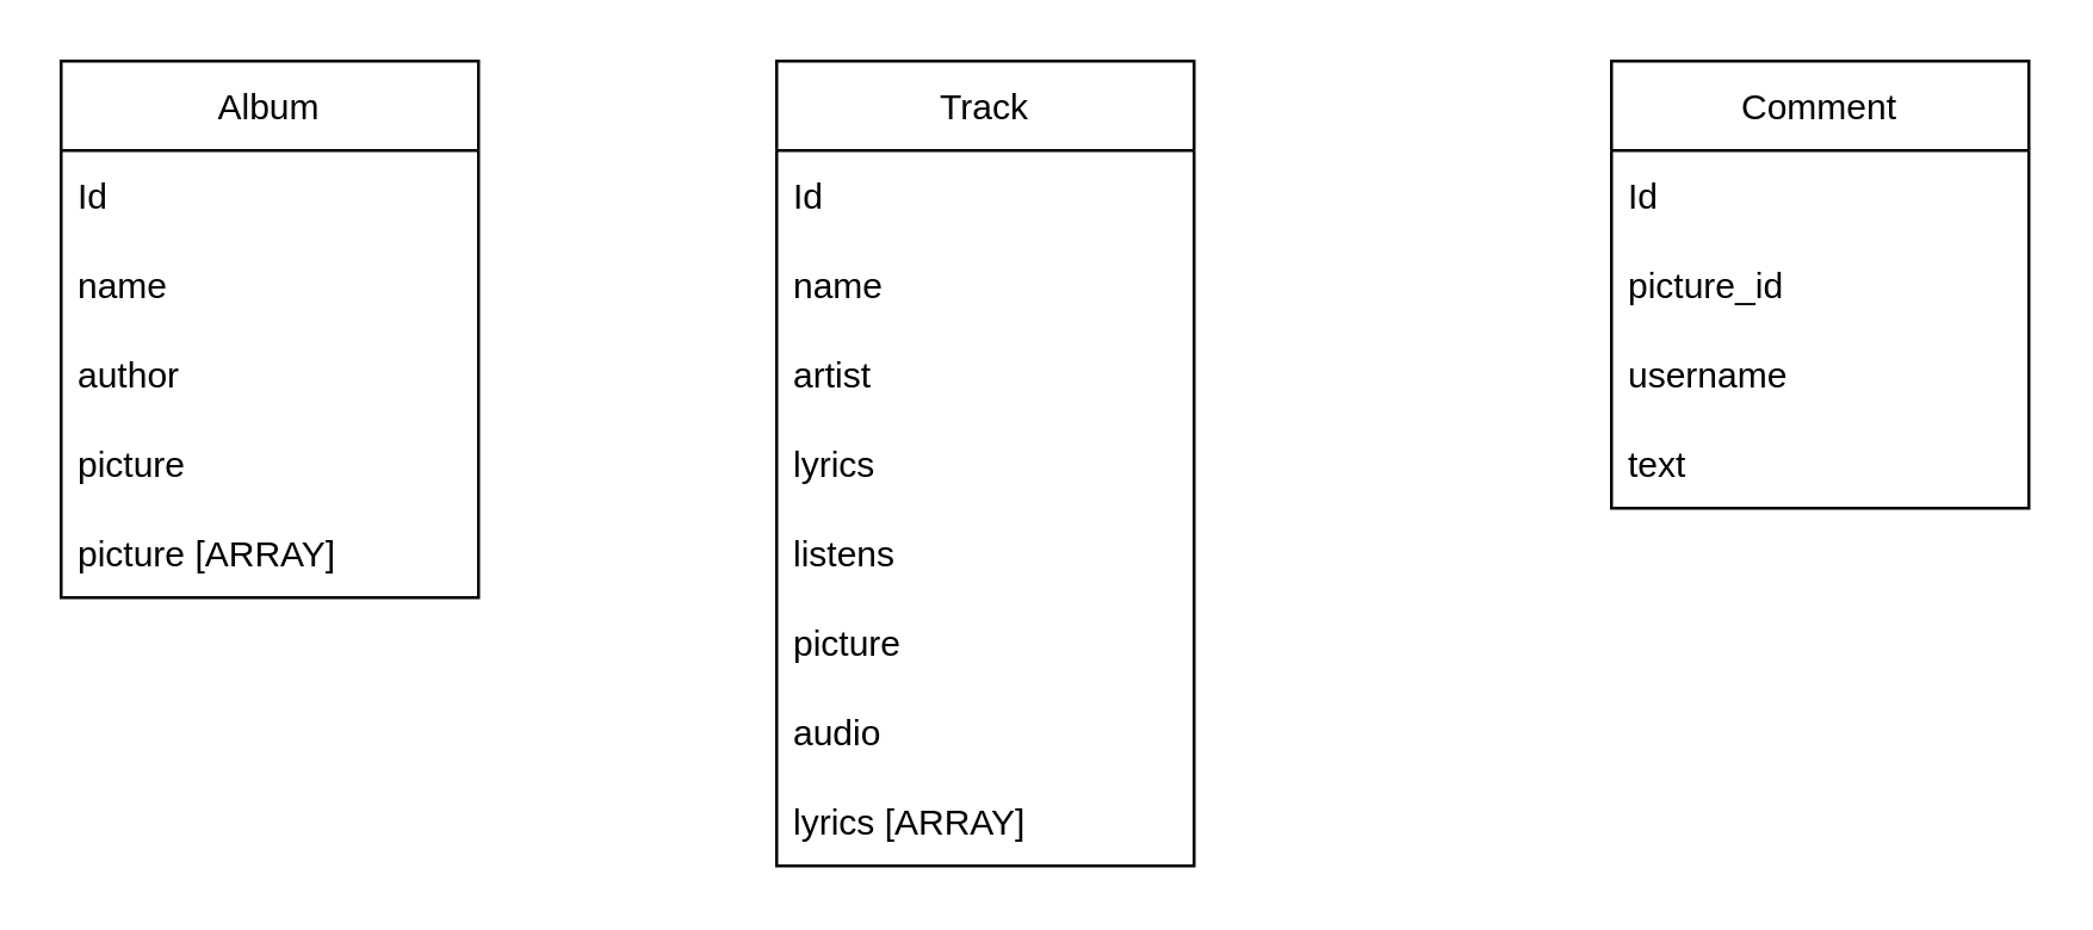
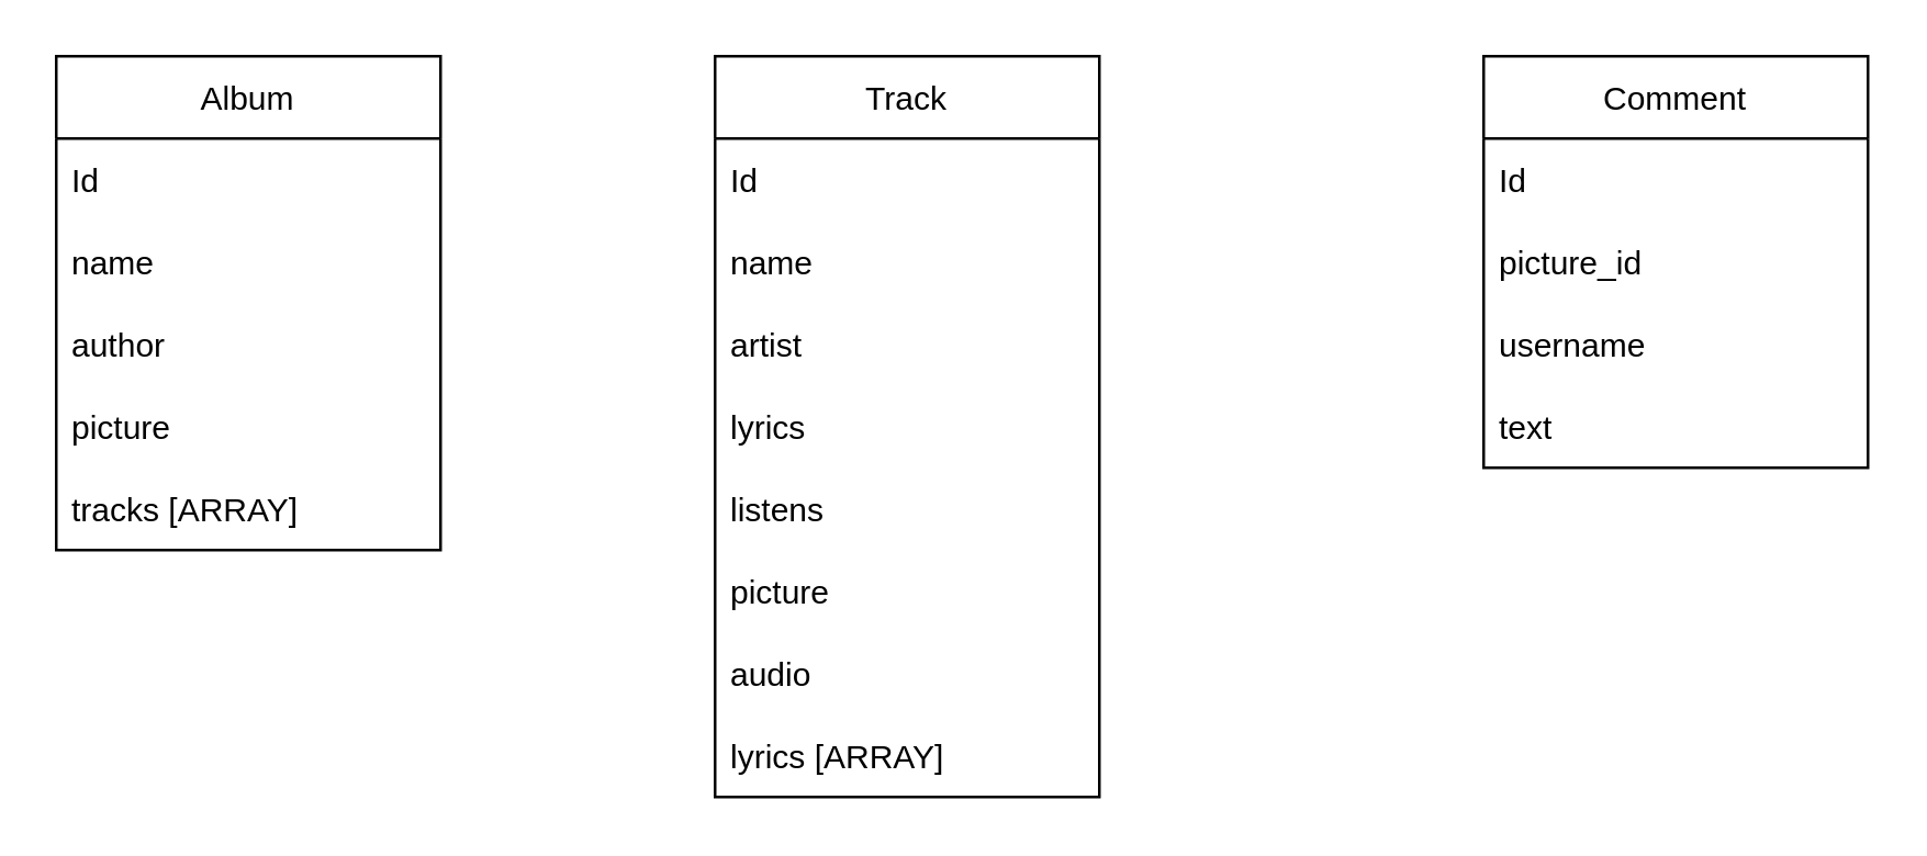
  <mxCell id="0" />
  <mxCell id="1" parent="0" />
  <mxCell id="2" value="Track" style="swimlane;fontStyle=0;childLayout=stackLayout;horizontal=1;startSize=30;horizontalStack=0;resizeParent=1;resizeParentMax=0;resizeLast=0;collapsible=1;marginBottom=0;" vertex="1" parent="1"><mxGeometry x="260" y="20" width="140" height="270" as="geometry" /></mxCell>
  <mxCell id="3" value="Id" style="text;strokeColor=none;fillColor=none;align=left;verticalAlign=middle;spacingLeft=4;spacingRight=4;overflow=hidden;points=[[0,0.5],[1,0.5]];portConstraint=eastwest;rotatable=0;" vertex="1" parent="2"><mxGeometry y="30" width="140" height="30" as="geometry" /></mxCell>
  <mxCell id="4" value="name" style="text;strokeColor=none;fillColor=none;align=left;verticalAlign=middle;spacingLeft=4;spacingRight=4;overflow=hidden;points=[[0,0.5],[1,0.5]];portConstraint=eastwest;rotatable=0;" vertex="1" parent="2"><mxGeometry y="60" width="140" height="30" as="geometry" /></mxCell>
  <mxCell id="5" value="artist" style="text;strokeColor=none;fillColor=none;align=left;verticalAlign=middle;spacingLeft=4;spacingRight=4;overflow=hidden;points=[[0,0.5],[1,0.5]];portConstraint=eastwest;rotatable=0;" vertex="1" parent="2"><mxGeometry y="90" width="140" height="30" as="geometry" /></mxCell>
  <mxCell id="6" value="lyrics" style="text;strokeColor=none;fillColor=none;align=left;verticalAlign=middle;spacingLeft=4;spacingRight=4;overflow=hidden;points=[[0,0.5],[1,0.5]];portConstraint=eastwest;rotatable=0;" vertex="1" parent="2"><mxGeometry y="120" width="140" height="30" as="geometry" /></mxCell>
  <mxCell id="7" value="listens" style="text;strokeColor=none;fillColor=none;align=left;verticalAlign=middle;spacingLeft=4;spacingRight=4;overflow=hidden;points=[[0,0.5],[1,0.5]];portConstraint=eastwest;rotatable=0;" vertex="1" parent="2"><mxGeometry y="150" width="140" height="30" as="geometry" /></mxCell>
  <mxCell id="8" value="picture" style="text;strokeColor=none;fillColor=none;align=left;verticalAlign=middle;spacingLeft=4;spacingRight=4;overflow=hidden;points=[[0,0.5],[1,0.5]];portConstraint=eastwest;rotatable=0;" vertex="1" parent="2"><mxGeometry y="180" width="140" height="30" as="geometry" /></mxCell>
  <mxCell id="9" value="audio" style="text;strokeColor=none;fillColor=none;align=left;verticalAlign=middle;spacingLeft=4;spacingRight=4;overflow=hidden;points=[[0,0.5],[1,0.5]];portConstraint=eastwest;rotatable=0;" vertex="1" parent="2"><mxGeometry y="210" width="140" height="30" as="geometry" /></mxCell>
  <mxCell id="10" value="lyrics [ARRAY]" style="text;strokeColor=none;fillColor=none;align=left;verticalAlign=middle;spacingLeft=4;spacingRight=4;overflow=hidden;points=[[0,0.5],[1,0.5]];portConstraint=eastwest;rotatable=0;" vertex="1" parent="2"><mxGeometry y="240" width="140" height="30" as="geometry" /></mxCell>
  <mxCell id="11" value="Comment" style="swimlane;fontStyle=0;childLayout=stackLayout;horizontal=1;startSize=30;horizontalStack=0;resizeParent=1;resizeParentMax=0;resizeLast=0;collapsible=1;marginBottom=0;" vertex="1" parent="1"><mxGeometry x="540" y="20" width="140" height="150" as="geometry" /></mxCell>
  <mxCell id="12" value="Id" style="text;strokeColor=none;fillColor=none;align=left;verticalAlign=middle;spacingLeft=4;spacingRight=4;overflow=hidden;points=[[0,0.5],[1,0.5]];portConstraint=eastwest;rotatable=0;" vertex="1" parent="11"><mxGeometry y="30" width="140" height="30" as="geometry" /></mxCell>
  <mxCell id="13" value="picture_id" style="text;strokeColor=none;fillColor=none;align=left;verticalAlign=middle;spacingLeft=4;spacingRight=4;overflow=hidden;points=[[0,0.5],[1,0.5]];portConstraint=eastwest;rotatable=0;" vertex="1" parent="11"><mxGeometry y="60" width="140" height="30" as="geometry" /></mxCell>
  <mxCell id="14" value="username" style="text;strokeColor=none;fillColor=none;align=left;verticalAlign=middle;spacingLeft=4;spacingRight=4;overflow=hidden;points=[[0,0.5],[1,0.5]];portConstraint=eastwest;rotatable=0;" vertex="1" parent="11"><mxGeometry y="90" width="140" height="30" as="geometry" /></mxCell>
  <mxCell id="15" value="text" style="text;strokeColor=none;fillColor=none;align=left;verticalAlign=middle;spacingLeft=4;spacingRight=4;overflow=hidden;points=[[0,0.5],[1,0.5]];portConstraint=eastwest;rotatable=0;" vertex="1" parent="11"><mxGeometry y="120" width="140" height="30" as="geometry" /></mxCell>
  <mxCell id="16" value="Album" style="swimlane;fontStyle=0;childLayout=stackLayout;horizontal=1;startSize=30;horizontalStack=0;resizeParent=1;resizeParentMax=0;resizeLast=0;collapsible=1;marginBottom=0;" vertex="1" parent="1"><mxGeometry x="20" y="20" width="140" height="180" as="geometry" /></mxCell>
  <mxCell id="17" value="Id " style="text;strokeColor=none;fillColor=none;align=left;verticalAlign=middle;spacingLeft=4;spacingRight=4;overflow=hidden;points=[[0,0.5],[1,0.5]];portConstraint=eastwest;rotatable=0;" vertex="1" parent="16"><mxGeometry y="30" width="140" height="30" as="geometry" /></mxCell>
  <mxCell id="18" value="name" style="text;strokeColor=none;fillColor=none;align=left;verticalAlign=middle;spacingLeft=4;spacingRight=4;overflow=hidden;points=[[0,0.5],[1,0.5]];portConstraint=eastwest;rotatable=0;" vertex="1" parent="16"><mxGeometry y="60" width="140" height="30" as="geometry" /></mxCell>
  <mxCell id="19" value="author" style="text;strokeColor=none;fillColor=none;align=left;verticalAlign=middle;spacingLeft=4;spacingRight=4;overflow=hidden;points=[[0,0.5],[1,0.5]];portConstraint=eastwest;rotatable=0;" vertex="1" parent="16"><mxGeometry y="90" width="140" height="30" as="geometry" /></mxCell>
  <mxCell id="20" value="picture" style="text;strokeColor=none;fillColor=none;align=left;verticalAlign=middle;spacingLeft=4;spacingRight=4;overflow=hidden;points=[[0,0.5],[1,0.5]];portConstraint=eastwest;rotatable=0;" vertex="1" parent="16"><mxGeometry y="120" width="140" height="30" as="geometry" /></mxCell>
- <mxCell id="21" value="picture [ARRAY]" style="text;strokeColor=none;fillColor=none;align=left;verticalAlign=middle;spacingLeft=4;spacingRight=4;overflow=hidden;points=[[0,0.5],[1,0.5]];portConstraint=eastwest;rotatable=0;" vertex="1" parent="16"><mxGeometry y="150" width="140" height="30" as="geometry" /></mxCell>
+ <mxCell id="21" value="tracks [ARRAY]" style="text;strokeColor=none;fillColor=none;align=left;verticalAlign=middle;spacingLeft=4;spacingRight=4;overflow=hidden;points=[[0,0.5],[1,0.5]];portConstraint=eastwest;rotatable=0;" vertex="1" parent="16"><mxGeometry y="150" width="140" height="30" as="geometry" /></mxCell>
